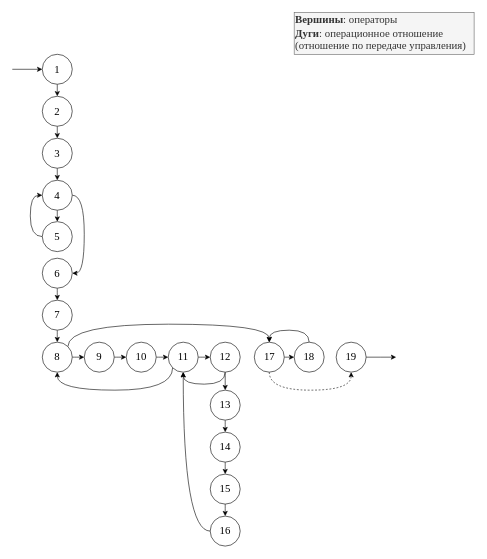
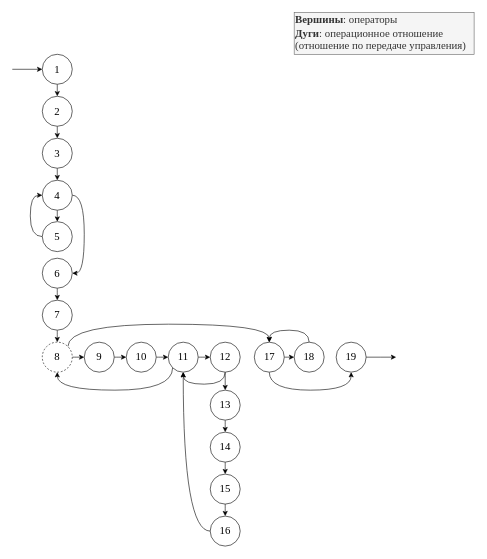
  <mxCell id="0" />
  <mxCell id="1" parent="0" />
  <mxCell id="2" value="&lt;b&gt;Вершины&lt;/b&gt;: операторы&lt;br&gt;&lt;b&gt;Дуги&lt;/b&gt;: операционное отношение &lt;br&gt;(отношение по передаче управления)" style="text;html=1;align=left;verticalAlign=middle;resizable=0;points=[];autosize=1;fontSize=18;fontFamily=Times New Roman;fillColor=#f5f5f5;strokeColor=#666666;fontColor=#333333;" parent="1" vertex="1"><mxGeometry x="490" y="20" width="300" height="70" as="geometry" /></mxCell>
  <mxCell id="3" style="edgeStyle=orthogonalEdgeStyle;rounded=0;orthogonalLoop=1;jettySize=auto;html=1;exitX=0.5;exitY=1;exitDx=0;exitDy=0;entryX=0.5;entryY=0;entryDx=0;entryDy=0;" parent="1" source="4" target="7" edge="1"><mxGeometry relative="1" as="geometry" /></mxCell>
  <mxCell id="4" value="1" style="ellipse;whiteSpace=wrap;html=1;aspect=fixed;fontFamily=Times New Roman;fontSize=18;" parent="1" vertex="1"><mxGeometry x="70" y="90" width="50" height="50" as="geometry" /></mxCell>
  <mxCell id="5" value="" style="endArrow=classic;html=1;fontFamily=Times New Roman;fontSize=18;entryX=0;entryY=0.5;entryDx=0;entryDy=0;" parent="1" target="4" edge="1"><mxGeometry width="50" height="50" relative="1" as="geometry"><mxPoint x="20" y="115" as="sourcePoint" /><mxPoint x="410" y="210" as="targetPoint" /></mxGeometry></mxCell>
  <mxCell id="6" style="edgeStyle=orthogonalEdgeStyle;rounded=0;orthogonalLoop=1;jettySize=auto;html=1;exitX=0.5;exitY=1;exitDx=0;exitDy=0;entryX=0.5;entryY=0;entryDx=0;entryDy=0;" parent="1" source="7" target="9" edge="1"><mxGeometry relative="1" as="geometry" /></mxCell>
  <mxCell id="7" value="2" style="ellipse;whiteSpace=wrap;html=1;aspect=fixed;fontFamily=Times New Roman;fontSize=18;" parent="1" vertex="1"><mxGeometry x="70" y="160" width="50" height="50" as="geometry" /></mxCell>
  <mxCell id="8" style="edgeStyle=orthogonalEdgeStyle;rounded=0;orthogonalLoop=1;jettySize=auto;html=1;exitX=0.5;exitY=1;exitDx=0;exitDy=0;entryX=0.5;entryY=0;entryDx=0;entryDy=0;" parent="1" source="9" target="14" edge="1"><mxGeometry relative="1" as="geometry" /></mxCell>
  <mxCell id="9" value="3" style="ellipse;whiteSpace=wrap;html=1;aspect=fixed;fontFamily=Times New Roman;fontSize=18;" parent="1" vertex="1"><mxGeometry x="70" y="230" width="50" height="50" as="geometry" /></mxCell>
  <mxCell id="10" style="edgeStyle=orthogonalEdgeStyle;rounded=0;orthogonalLoop=1;jettySize=auto;html=1;exitX=0;exitY=0.5;exitDx=0;exitDy=0;entryX=0;entryY=0.5;entryDx=0;entryDy=0;curved=1;" parent="1" source="11" target="14" edge="1"><mxGeometry relative="1" as="geometry" /></mxCell>
  <mxCell id="11" value="5" style="ellipse;whiteSpace=wrap;html=1;aspect=fixed;fontFamily=Times New Roman;fontSize=18;" parent="1" vertex="1"><mxGeometry x="70" y="369" width="50" height="50" as="geometry" /></mxCell>
  <mxCell id="12" style="edgeStyle=orthogonalEdgeStyle;rounded=0;orthogonalLoop=1;jettySize=auto;html=1;exitX=0.5;exitY=1;exitDx=0;exitDy=0;entryX=0.5;entryY=0;entryDx=0;entryDy=0;" parent="1" source="14" target="11" edge="1"><mxGeometry relative="1" as="geometry" /></mxCell>
  <mxCell id="13" style="edgeStyle=orthogonalEdgeStyle;curved=1;rounded=0;orthogonalLoop=1;jettySize=auto;html=1;exitX=1;exitY=0.5;exitDx=0;exitDy=0;entryX=1;entryY=0.5;entryDx=0;entryDy=0;" parent="1" source="14" target="16" edge="1"><mxGeometry relative="1" as="geometry" /></mxCell>
  <mxCell id="14" value="4" style="ellipse;whiteSpace=wrap;html=1;aspect=fixed;fontFamily=Times New Roman;fontSize=18;" parent="1" vertex="1"><mxGeometry x="70" y="300" width="50" height="50" as="geometry" /></mxCell>
  <mxCell id="15" style="edgeStyle=orthogonalEdgeStyle;curved=1;rounded=0;orthogonalLoop=1;jettySize=auto;html=1;exitX=0.5;exitY=1;exitDx=0;exitDy=0;entryX=0.5;entryY=0;entryDx=0;entryDy=0;" parent="1" source="16" target="18" edge="1"><mxGeometry relative="1" as="geometry" /></mxCell>
  <mxCell id="16" value="6" style="ellipse;whiteSpace=wrap;html=1;aspect=fixed;fontFamily=Times New Roman;fontSize=18;" parent="1" vertex="1"><mxGeometry x="70" y="430" width="50" height="50" as="geometry" /></mxCell>
  <mxCell id="17" style="edgeStyle=orthogonalEdgeStyle;curved=1;rounded=0;orthogonalLoop=1;jettySize=auto;html=1;exitX=0.5;exitY=1;exitDx=0;exitDy=0;entryX=0.5;entryY=0;entryDx=0;entryDy=0;" parent="1" source="18" target="21" edge="1"><mxGeometry relative="1" as="geometry" /></mxCell>
  <mxCell id="18" value="7" style="ellipse;whiteSpace=wrap;html=1;aspect=fixed;fontFamily=Times New Roman;fontSize=18;" parent="1" vertex="1"><mxGeometry x="70" y="500" width="50" height="50" as="geometry" /></mxCell>
  <mxCell id="19" style="edgeStyle=orthogonalEdgeStyle;curved=1;rounded=0;orthogonalLoop=1;jettySize=auto;html=1;exitX=1;exitY=0.5;exitDx=0;exitDy=0;entryX=0;entryY=0.5;entryDx=0;entryDy=0;" parent="1" source="21" target="23" edge="1"><mxGeometry relative="1" as="geometry" /></mxCell>
  <mxCell id="20" style="edgeStyle=orthogonalEdgeStyle;curved=1;rounded=0;orthogonalLoop=1;jettySize=auto;html=1;exitX=1;exitY=0;exitDx=0;exitDy=0;entryX=0.5;entryY=0;entryDx=0;entryDy=0;" parent="1" source="21" target="42" edge="1"><mxGeometry relative="1" as="geometry"><Array as="points"><mxPoint x="113" y="540" /><mxPoint x="449" y="540" /></Array></mxGeometry></mxCell>
- <mxCell id="21" value="8" style="ellipse;whiteSpace=wrap;html=1;aspect=fixed;fontFamily=Times New Roman;fontSize=18;" parent="1" vertex="1"><mxGeometry x="70" y="570" width="50" height="50" as="geometry" /></mxCell>
+ <mxCell id="21" value="8" style="ellipse;whiteSpace=wrap;html=1;aspect=fixed;fontFamily=Times New Roman;fontSize=18;dashed=1;" parent="1" vertex="1"><mxGeometry x="70" y="570" width="50" height="50" as="geometry" /></mxCell>
  <mxCell id="22" style="edgeStyle=orthogonalEdgeStyle;curved=1;rounded=0;orthogonalLoop=1;jettySize=auto;html=1;exitX=1;exitY=0.5;exitDx=0;exitDy=0;entryX=0;entryY=0.5;entryDx=0;entryDy=0;" parent="1" source="23" target="25" edge="1"><mxGeometry relative="1" as="geometry" /></mxCell>
  <mxCell id="23" value="9" style="ellipse;whiteSpace=wrap;html=1;aspect=fixed;fontFamily=Times New Roman;fontSize=18;" parent="1" vertex="1"><mxGeometry x="140" y="570" width="50" height="50" as="geometry" /></mxCell>
  <mxCell id="24" style="edgeStyle=orthogonalEdgeStyle;curved=1;rounded=0;orthogonalLoop=1;jettySize=auto;html=1;exitX=1;exitY=0.5;exitDx=0;exitDy=0;entryX=0;entryY=0.5;entryDx=0;entryDy=0;" parent="1" source="25" target="28" edge="1"><mxGeometry relative="1" as="geometry" /></mxCell>
  <mxCell id="25" value="10" style="ellipse;whiteSpace=wrap;html=1;aspect=fixed;fontFamily=Times New Roman;fontSize=18;" parent="1" vertex="1"><mxGeometry x="210" y="570" width="50" height="50" as="geometry" /></mxCell>
  <mxCell id="26" style="edgeStyle=orthogonalEdgeStyle;curved=1;rounded=0;orthogonalLoop=1;jettySize=auto;html=1;exitX=1;exitY=0.5;exitDx=0;exitDy=0;entryX=0;entryY=0.5;entryDx=0;entryDy=0;" parent="1" source="28" target="31" edge="1"><mxGeometry relative="1" as="geometry" /></mxCell>
  <mxCell id="27" style="edgeStyle=orthogonalEdgeStyle;curved=1;rounded=0;orthogonalLoop=1;jettySize=auto;html=1;exitX=0;exitY=1;exitDx=0;exitDy=0;entryX=0.5;entryY=1;entryDx=0;entryDy=0;" parent="1" source="28" target="21" edge="1"><mxGeometry relative="1" as="geometry"><Array as="points"><mxPoint x="287" y="650" /><mxPoint x="95" y="650" /></Array></mxGeometry></mxCell>
  <mxCell id="28" value="11" style="ellipse;whiteSpace=wrap;html=1;aspect=fixed;fontFamily=Times New Roman;fontSize=18;" parent="1" vertex="1"><mxGeometry x="280" y="570" width="50" height="50" as="geometry" /></mxCell>
  <mxCell id="29" style="edgeStyle=orthogonalEdgeStyle;curved=1;rounded=0;orthogonalLoop=1;jettySize=auto;html=1;exitX=0.5;exitY=1;exitDx=0;exitDy=0;entryX=0.5;entryY=1;entryDx=0;entryDy=0;" parent="1" source="31" target="28" edge="1"><mxGeometry relative="1" as="geometry" /></mxCell>
  <mxCell id="30" style="edgeStyle=orthogonalEdgeStyle;curved=1;rounded=0;orthogonalLoop=1;jettySize=auto;html=1;exitX=0.5;exitY=1;exitDx=0;exitDy=0;entryX=0.5;entryY=0;entryDx=0;entryDy=0;" parent="1" source="31" target="33" edge="1"><mxGeometry relative="1" as="geometry" /></mxCell>
  <mxCell id="31" value="12" style="ellipse;whiteSpace=wrap;html=1;aspect=fixed;fontFamily=Times New Roman;fontSize=18;" parent="1" vertex="1"><mxGeometry x="350" y="570" width="50" height="50" as="geometry" /></mxCell>
  <mxCell id="32" style="edgeStyle=orthogonalEdgeStyle;curved=1;rounded=0;orthogonalLoop=1;jettySize=auto;html=1;exitX=0.5;exitY=1;exitDx=0;exitDy=0;entryX=0.5;entryY=0;entryDx=0;entryDy=0;" parent="1" source="33" target="35" edge="1"><mxGeometry relative="1" as="geometry" /></mxCell>
  <mxCell id="33" value="13" style="ellipse;whiteSpace=wrap;html=1;aspect=fixed;fontFamily=Times New Roman;fontSize=18;" parent="1" vertex="1"><mxGeometry x="350" y="650" width="50" height="50" as="geometry" /></mxCell>
  <mxCell id="34" style="edgeStyle=orthogonalEdgeStyle;curved=1;rounded=0;orthogonalLoop=1;jettySize=auto;html=1;exitX=0.5;exitY=1;exitDx=0;exitDy=0;entryX=0.5;entryY=0;entryDx=0;entryDy=0;" parent="1" source="35" target="37" edge="1"><mxGeometry relative="1" as="geometry" /></mxCell>
  <mxCell id="35" value="14" style="ellipse;whiteSpace=wrap;html=1;aspect=fixed;fontFamily=Times New Roman;fontSize=18;" parent="1" vertex="1"><mxGeometry x="350" y="720" width="50" height="50" as="geometry" /></mxCell>
  <mxCell id="36" style="edgeStyle=orthogonalEdgeStyle;curved=1;rounded=0;orthogonalLoop=1;jettySize=auto;html=1;exitX=0.5;exitY=1;exitDx=0;exitDy=0;entryX=0.5;entryY=0;entryDx=0;entryDy=0;" parent="1" source="37" target="39" edge="1"><mxGeometry relative="1" as="geometry" /></mxCell>
  <mxCell id="37" value="15" style="ellipse;whiteSpace=wrap;html=1;aspect=fixed;fontFamily=Times New Roman;fontSize=18;" parent="1" vertex="1"><mxGeometry x="350" y="790" width="50" height="50" as="geometry" /></mxCell>
  <mxCell id="38" style="edgeStyle=orthogonalEdgeStyle;curved=1;rounded=0;orthogonalLoop=1;jettySize=auto;html=1;exitX=0;exitY=0.5;exitDx=0;exitDy=0;entryX=0.5;entryY=1;entryDx=0;entryDy=0;" parent="1" source="39" target="28" edge="1"><mxGeometry relative="1" as="geometry" /></mxCell>
  <mxCell id="39" value="16" style="ellipse;whiteSpace=wrap;html=1;aspect=fixed;fontFamily=Times New Roman;fontSize=18;" parent="1" vertex="1"><mxGeometry x="350" y="860" width="50" height="50" as="geometry" /></mxCell>
  <mxCell id="40" style="edgeStyle=orthogonalEdgeStyle;curved=1;rounded=0;orthogonalLoop=1;jettySize=auto;html=1;exitX=1;exitY=0.5;exitDx=0;exitDy=0;entryX=0;entryY=0.5;entryDx=0;entryDy=0;" parent="1" source="42" target="44" edge="1"><mxGeometry relative="1" as="geometry" /></mxCell>
- <mxCell id="41" style="edgeStyle=orthogonalEdgeStyle;curved=1;rounded=0;orthogonalLoop=1;jettySize=auto;html=1;exitX=0.5;exitY=1;exitDx=0;exitDy=0;entryX=0.5;entryY=1;entryDx=0;entryDy=0;dashed=1;" parent="1" source="42" target="46" edge="1"><mxGeometry relative="1" as="geometry"><Array as="points"><mxPoint x="449" y="650" /><mxPoint x="585" y="650" /></Array></mxGeometry></mxCell>
+ <mxCell id="41" style="edgeStyle=orthogonalEdgeStyle;curved=1;rounded=0;orthogonalLoop=1;jettySize=auto;html=1;exitX=0.5;exitY=1;exitDx=0;exitDy=0;entryX=0.5;entryY=1;entryDx=0;entryDy=0;" parent="1" source="42" target="46" edge="1"><mxGeometry relative="1" as="geometry"><Array as="points"><mxPoint x="449" y="650" /><mxPoint x="585" y="650" /></Array></mxGeometry></mxCell>
  <mxCell id="42" value="17" style="ellipse;whiteSpace=wrap;html=1;aspect=fixed;fontFamily=Times New Roman;fontSize=18;" parent="1" vertex="1"><mxGeometry x="423.5" y="570" width="50" height="50" as="geometry" /></mxCell>
  <mxCell id="43" style="edgeStyle=orthogonalEdgeStyle;curved=1;rounded=0;orthogonalLoop=1;jettySize=auto;html=1;exitX=0.5;exitY=0;exitDx=0;exitDy=0;entryX=0.5;entryY=0;entryDx=0;entryDy=0;" parent="1" source="44" target="42" edge="1"><mxGeometry relative="1" as="geometry" /></mxCell>
  <mxCell id="44" value="18" style="ellipse;whiteSpace=wrap;html=1;aspect=fixed;fontFamily=Times New Roman;fontSize=18;" parent="1" vertex="1"><mxGeometry x="490" y="570" width="50" height="50" as="geometry" /></mxCell>
  <mxCell id="45" style="edgeStyle=orthogonalEdgeStyle;curved=1;rounded=0;orthogonalLoop=1;jettySize=auto;html=1;exitX=1;exitY=0.5;exitDx=0;exitDy=0;" parent="1" source="46" edge="1"><mxGeometry relative="1" as="geometry"><mxPoint x="660" y="595" as="targetPoint" /></mxGeometry></mxCell>
  <mxCell id="46" value="19" style="ellipse;whiteSpace=wrap;html=1;aspect=fixed;fontFamily=Times New Roman;fontSize=18;" parent="1" vertex="1"><mxGeometry x="560" y="570" width="50" height="50" as="geometry" /></mxCell>
